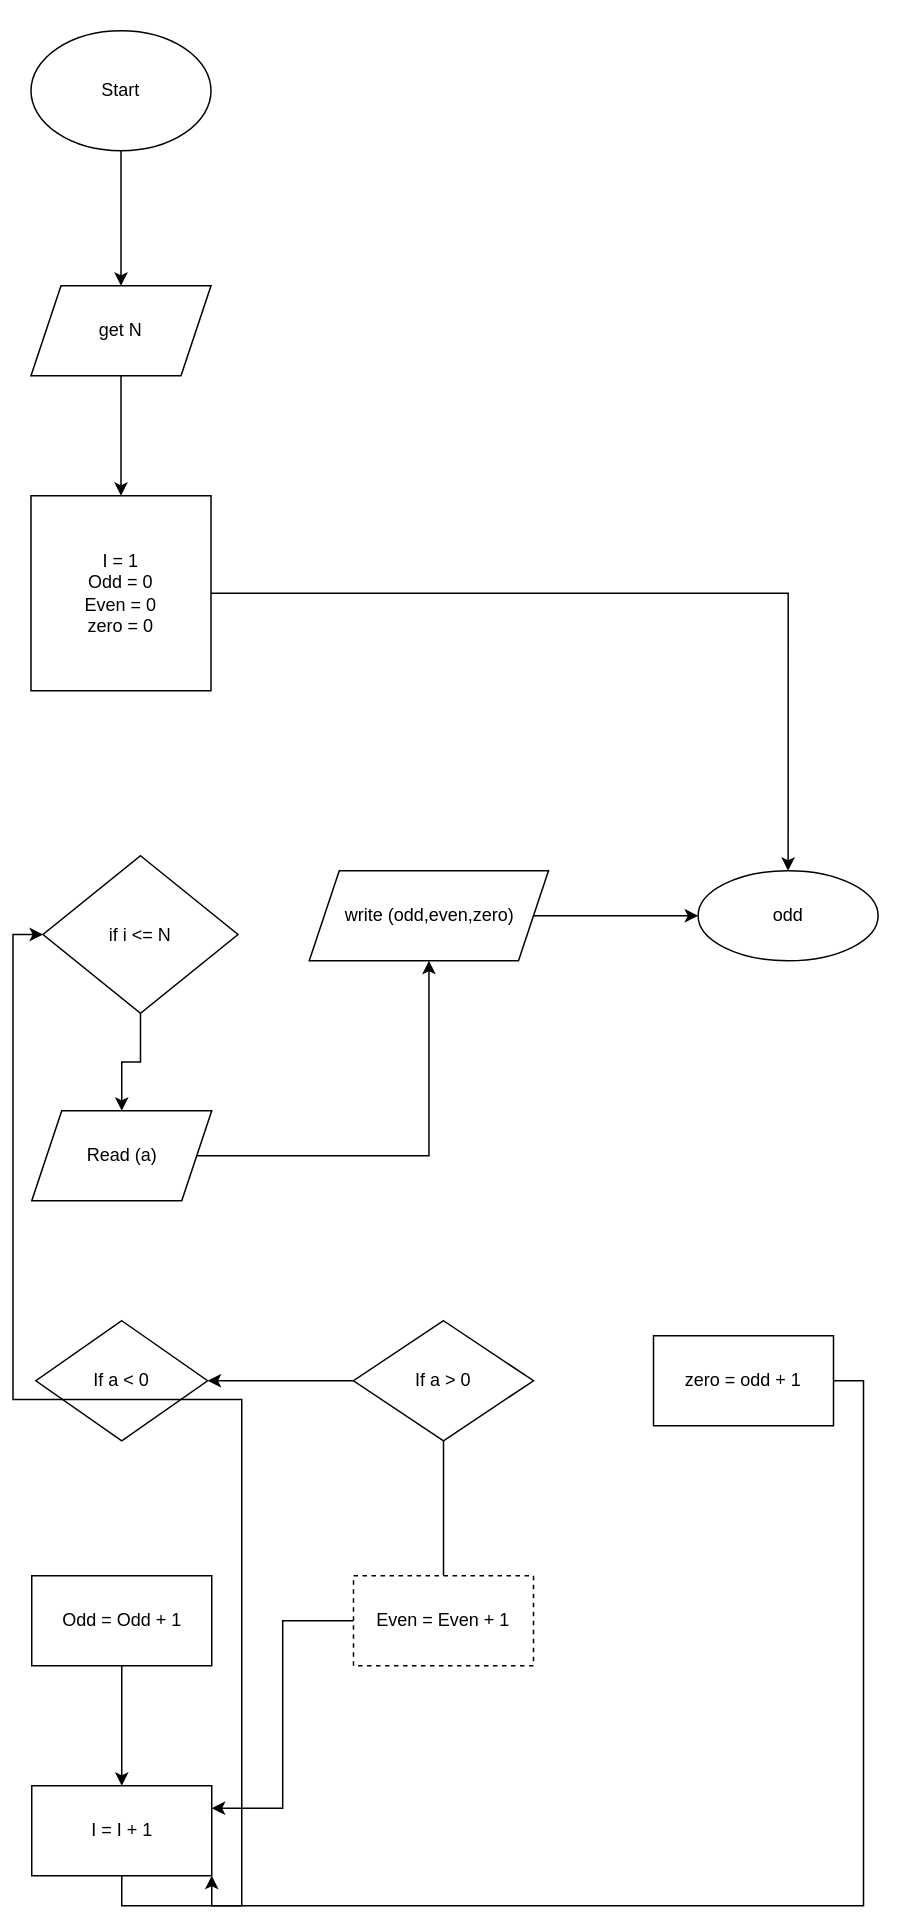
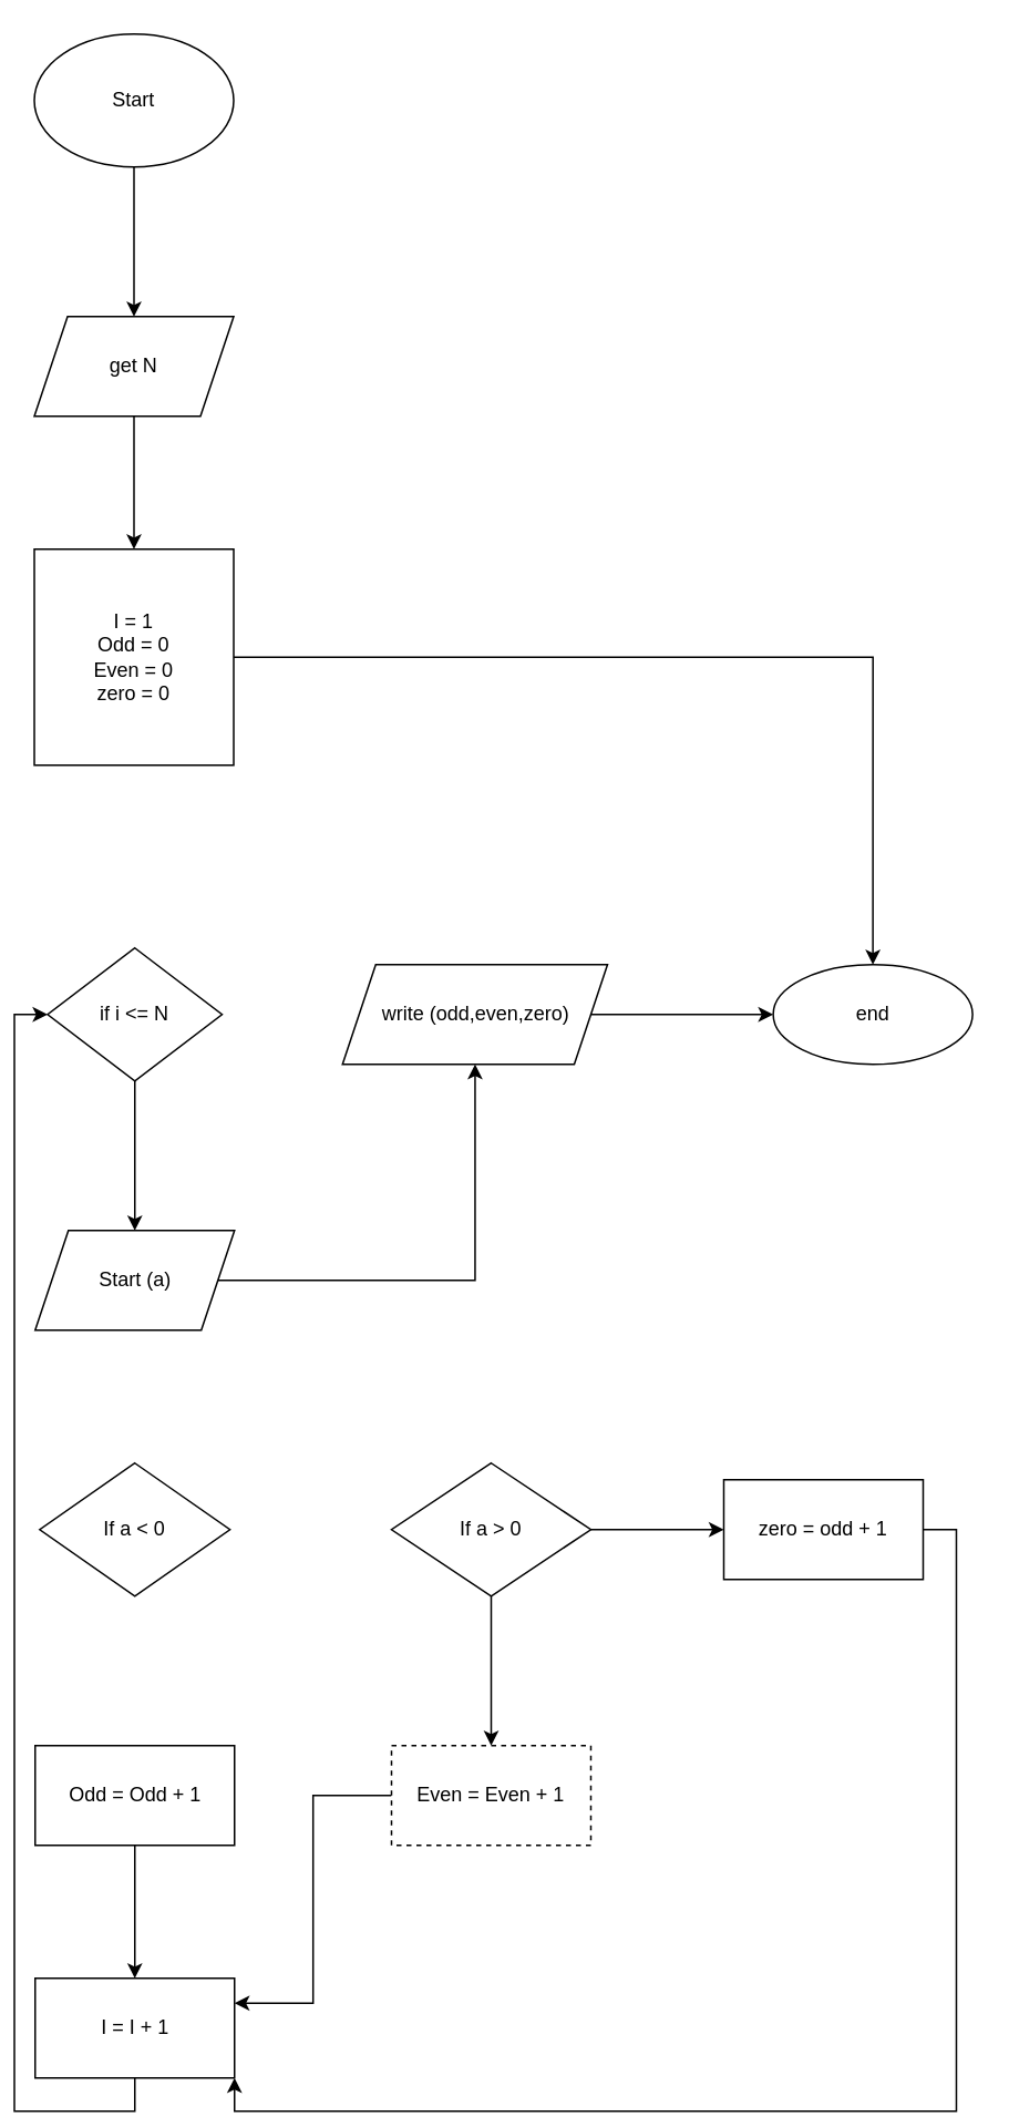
  <mxCell id="0" />
  <mxCell id="1" parent="0" />
  <mxCell id="2" value="" style="edgeStyle=orthogonalEdgeStyle;rounded=0;orthogonalLoop=1;jettySize=auto;html=1;" edge="1" parent="1" source="3" target="5"><mxGeometry relative="1" as="geometry" /></mxCell>
  <mxCell id="3" value="Start" style="ellipse;whiteSpace=wrap;html=1;" vertex="1" parent="1"><mxGeometry x="20" y="20" width="120" height="80" as="geometry" /></mxCell>
  <mxCell id="4" value="" style="edgeStyle=orthogonalEdgeStyle;rounded=0;orthogonalLoop=1;jettySize=auto;html=1;" edge="1" parent="1" source="5" target="7"><mxGeometry relative="1" as="geometry" /></mxCell>
  <mxCell id="5" value="get N" style="shape=parallelogram;perimeter=parallelogramPerimeter;whiteSpace=wrap;html=1;fixedSize=1;" vertex="1" parent="1"><mxGeometry x="20" y="190" width="120" height="60" as="geometry" /></mxCell>
  <mxCell id="6" value="" style="edgeStyle=orthogonalEdgeStyle;rounded=0;orthogonalLoop=1;jettySize=auto;html=1;" edge="1" parent="1" source="7" target="12"><mxGeometry relative="1" as="geometry" /></mxCell>
  <mxCell id="7" value="I = 1&lt;br&gt;Odd = 0&lt;br&gt;Even = 0&lt;br&gt;zero = 0" style="whiteSpace=wrap;html=1;" vertex="1" parent="1"><mxGeometry x="20" y="330" width="120" height="130" as="geometry" /></mxCell>
  <mxCell id="8" value="" style="edgeStyle=orthogonalEdgeStyle;rounded=0;orthogonalLoop=1;jettySize=auto;html=1;" edge="1" parent="1" source="9" target="14"><mxGeometry relative="1" as="geometry" /></mxCell>
- <mxCell id="9" value="if i &amp;lt;= N" style="rhombus;whiteSpace=wrap;html=1;" vertex="1" parent="1"><mxGeometry x="28" y="570" width="130" height="105" as="geometry" /></mxCell>
+ <mxCell id="9" value="if i &amp;lt;= N" style="rhombus;whiteSpace=wrap;html=1;" vertex="1" parent="1"><mxGeometry x="28" y="570" width="105" height="80" as="geometry" /></mxCell>
  <mxCell id="10" value="" style="edgeStyle=orthogonalEdgeStyle;rounded=0;orthogonalLoop=1;jettySize=auto;html=1;" edge="1" parent="1" source="11" target="12"><mxGeometry relative="1" as="geometry" /></mxCell>
  <mxCell id="11" value="write (odd,even,zero)" style="shape=parallelogram;perimeter=parallelogramPerimeter;whiteSpace=wrap;html=1;fixedSize=1;" vertex="1" parent="1"><mxGeometry x="205.5" y="580" width="159.5" height="60" as="geometry" /></mxCell>
- <mxCell id="12" value="odd" style="ellipse;whiteSpace=wrap;html=1;" vertex="1" parent="1"><mxGeometry x="464.75" y="580" width="120" height="60" as="geometry" /></mxCell>
+ <mxCell id="12" value="end" style="ellipse;whiteSpace=wrap;html=1;" vertex="1" parent="1"><mxGeometry x="464.75" y="580" width="120" height="60" as="geometry" /></mxCell>
  <mxCell id="13" value="" style="edgeStyle=orthogonalEdgeStyle;rounded=0;orthogonalLoop=1;jettySize=auto;html=1;" edge="1" parent="1" source="14" target="11"><mxGeometry relative="1" as="geometry" /></mxCell>
- <mxCell id="14" value="Read (a)" style="shape=parallelogram;perimeter=parallelogramPerimeter;whiteSpace=wrap;html=1;fixedSize=1;" vertex="1" parent="1"><mxGeometry x="20.5" y="740" width="120" height="60" as="geometry" /></mxCell>
+ <mxCell id="14" value="Start (a)" style="shape=parallelogram;perimeter=parallelogramPerimeter;whiteSpace=wrap;html=1;fixedSize=1;" vertex="1" parent="1"><mxGeometry x="20.5" y="740" width="120" height="60" as="geometry" /></mxCell>
  <mxCell id="15" value="If a &amp;lt; 0" style="rhombus;whiteSpace=wrap;html=1;" vertex="1" parent="1"><mxGeometry x="23.25" y="880" width="114.5" height="80" as="geometry" /></mxCell>
- <mxCell id="16" value="" style="edgeStyle=orthogonalEdgeStyle;rounded=0;orthogonalLoop=1;jettySize=auto;html=1;" edge="1" parent="1" source="18" target="15"><mxGeometry relative="1" as="geometry" /></mxCell>
- <mxCell id="17" value="" style="edgeStyle=orthogonalEdgeStyle;rounded=0;orthogonalLoop=1;jettySize=auto;html=1;endArrow=none;" edge="1" parent="1" source="18" target="22"><mxGeometry relative="1" as="geometry" /></mxCell>
+ <mxCell id="16" value="" style="edgeStyle=orthogonalEdgeStyle;rounded=0;orthogonalLoop=1;jettySize=auto;html=1;" edge="1" parent="1" source="18" target="20"><mxGeometry relative="1" as="geometry" /></mxCell>
+ <mxCell id="17" value="" style="edgeStyle=orthogonalEdgeStyle;rounded=0;orthogonalLoop=1;jettySize=auto;html=1;" edge="1" parent="1" source="18" target="22"><mxGeometry relative="1" as="geometry" /></mxCell>
  <mxCell id="18" value="If a &amp;gt; 0" style="rhombus;whiteSpace=wrap;html=1;" vertex="1" parent="1"><mxGeometry x="235" y="880" width="120" height="80" as="geometry" /></mxCell>
  <mxCell id="19" style="edgeStyle=orthogonalEdgeStyle;rounded=0;orthogonalLoop=1;jettySize=auto;html=1;exitX=1;exitY=0.5;exitDx=0;exitDy=0;entryX=1;entryY=1;entryDx=0;entryDy=0;" edge="1" parent="1" source="20" target="26"><mxGeometry relative="1" as="geometry" /></mxCell>
  <mxCell id="20" value="zero = odd + 1" style="whiteSpace=wrap;html=1;" vertex="1" parent="1"><mxGeometry x="435" y="890" width="120" height="60" as="geometry" /></mxCell>
  <mxCell id="21" style="edgeStyle=orthogonalEdgeStyle;rounded=0;orthogonalLoop=1;jettySize=auto;html=1;entryX=1;entryY=0.25;entryDx=0;entryDy=0;" edge="1" parent="1" source="22" target="26"><mxGeometry relative="1" as="geometry" /></mxCell>
  <mxCell id="22" value="Even = Even + 1" style="whiteSpace=wrap;html=1;dashed=1;" vertex="1" parent="1"><mxGeometry x="235" y="1050" width="120" height="60" as="geometry" /></mxCell>
  <mxCell id="23" value="" style="edgeStyle=orthogonalEdgeStyle;rounded=0;orthogonalLoop=1;jettySize=auto;html=1;" edge="1" parent="1" source="24" target="26"><mxGeometry relative="1" as="geometry" /></mxCell>
  <mxCell id="24" value="Odd = Odd + 1" style="whiteSpace=wrap;html=1;" vertex="1" parent="1"><mxGeometry x="20.5" y="1050" width="120" height="60" as="geometry" /></mxCell>
  <mxCell id="25" style="edgeStyle=orthogonalEdgeStyle;rounded=0;orthogonalLoop=1;jettySize=auto;html=1;exitX=0.5;exitY=1;exitDx=0;exitDy=0;entryX=0;entryY=0.5;entryDx=0;entryDy=0;" edge="1" parent="1" source="26" target="9"><mxGeometry relative="1" as="geometry" /></mxCell>
  <mxCell id="26" value="I = I + 1" style="whiteSpace=wrap;html=1;" vertex="1" parent="1"><mxGeometry x="20.5" y="1190" width="120" height="60" as="geometry" /></mxCell>
